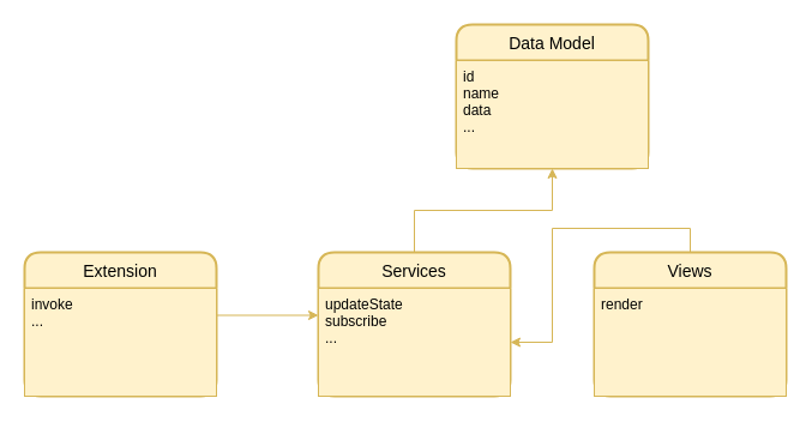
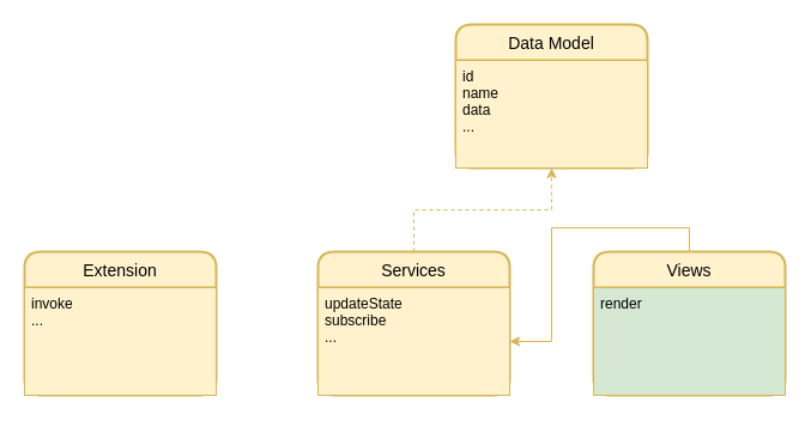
  <mxCell id="0" />
  <mxCell id="1" parent="0" />
- <mxCell id="2" style="edgeStyle=orthogonalEdgeStyle;rounded=0;orthogonalLoop=1;jettySize=auto;html=1;exitX=0.5;exitY=0;exitDx=0;exitDy=0;entryX=0.5;entryY=1;entryDx=0;entryDy=0;fillColor=#fff2cc;strokeColor=#d6b656;sketch=0;shadow=0;" edge="1" parent="1" source="3" target="6"><mxGeometry relative="1" as="geometry" /></mxCell>
+ <mxCell id="2" style="edgeStyle=orthogonalEdgeStyle;rounded=0;orthogonalLoop=1;jettySize=auto;html=1;exitX=0.5;exitY=0;exitDx=0;exitDy=0;entryX=0.5;entryY=1;entryDx=0;entryDy=0;fillColor=#fff2cc;strokeColor=#d6b656;sketch=0;shadow=0;dashed=1;" edge="1" parent="1" source="3" target="6"><mxGeometry relative="1" as="geometry" /></mxCell>
  <mxCell id="3" value="Services" style="swimlane;childLayout=stackLayout;horizontal=1;startSize=30;horizontalStack=0;rounded=1;fontSize=14;fontStyle=0;strokeWidth=2;resizeParent=0;resizeLast=1;shadow=0;dashed=0;align=center;fillColor=#fff2cc;strokeColor=#d6b656;sketch=0;" vertex="1" parent="1"><mxGeometry x="265" y="210" width="160" height="120" as="geometry" /></mxCell>
  <mxCell id="4" value="updateState&#10;subscribe&#10;..." style="align=left;strokeColor=#d6b656;fillColor=#fff2cc;spacingLeft=4;fontSize=12;verticalAlign=top;resizable=0;rotatable=0;part=1;sketch=0;shadow=0;" vertex="1" parent="3"><mxGeometry y="30" width="160" height="90" as="geometry" /></mxCell>
  <mxCell id="5" value="Data Model" style="swimlane;childLayout=stackLayout;horizontal=1;startSize=30;horizontalStack=0;rounded=1;fontSize=14;fontStyle=0;strokeWidth=2;resizeParent=0;resizeLast=1;shadow=0;dashed=0;align=center;fillColor=#fff2cc;strokeColor=#d6b656;sketch=0;" vertex="1" parent="1"><mxGeometry x="380" y="20" width="160" height="120" as="geometry" /></mxCell>
  <mxCell id="6" value="id&#10;name&#10;data&#10;..." style="align=left;strokeColor=#d6b656;fillColor=#fff2cc;spacingLeft=4;fontSize=12;verticalAlign=top;resizable=0;rotatable=0;part=1;sketch=0;shadow=0;" vertex="1" parent="5"><mxGeometry y="30" width="160" height="90" as="geometry" /></mxCell>
  <mxCell id="7" style="edgeStyle=orthogonalEdgeStyle;rounded=0;orthogonalLoop=1;jettySize=auto;html=1;exitX=0.5;exitY=0;exitDx=0;exitDy=0;fillColor=#fff2cc;strokeColor=#d6b656;sketch=0;shadow=0;" edge="1" parent="1" source="8" target="4"><mxGeometry relative="1" as="geometry" /></mxCell>
  <mxCell id="8" value="Views" style="swimlane;childLayout=stackLayout;horizontal=1;startSize=30;horizontalStack=0;rounded=1;fontSize=14;fontStyle=0;strokeWidth=2;resizeParent=0;resizeLast=1;shadow=0;dashed=0;align=center;fillColor=#fff2cc;strokeColor=#d6b656;sketch=0;" vertex="1" parent="1"><mxGeometry x="495" y="210" width="160" height="120" as="geometry" /></mxCell>
- <mxCell id="9" value="render" style="align=left;strokeColor=#d6b656;fillColor=#fff2cc;spacingLeft=4;fontSize=12;verticalAlign=top;resizable=0;rotatable=0;part=1;sketch=0;shadow=0;" vertex="1" parent="8"><mxGeometry y="30" width="160" height="90" as="geometry" /></mxCell>
+ <mxCell id="9" value="render" style="align=left;strokeColor=#d6b656;fillColor=#d5e8d4;spacingLeft=4;fontSize=12;verticalAlign=top;resizable=0;rotatable=0;part=1;sketch=0;shadow=0;" vertex="1" parent="8"><mxGeometry y="30" width="160" height="90" as="geometry" /></mxCell>
  <mxCell id="10" value="Extension" style="swimlane;childLayout=stackLayout;horizontal=1;startSize=30;horizontalStack=0;rounded=1;fontSize=14;fontStyle=0;strokeWidth=2;resizeParent=0;resizeLast=1;shadow=0;dashed=0;align=center;fillColor=#fff2cc;strokeColor=#d6b656;sketch=0;" vertex="1" parent="1"><mxGeometry x="20" y="210" width="160" height="120" as="geometry" /></mxCell>
  <mxCell id="11" value="invoke&#10;..." style="align=left;strokeColor=#d6b656;fillColor=#fff2cc;spacingLeft=4;fontSize=12;verticalAlign=top;resizable=0;rotatable=0;part=1;sketch=0;shadow=0;" vertex="1" parent="10"><mxGeometry y="30" width="160" height="90" as="geometry" /></mxCell>
- <mxCell id="12" style="edgeStyle=orthogonalEdgeStyle;rounded=0;orthogonalLoop=1;jettySize=auto;html=1;exitX=1;exitY=0.25;exitDx=0;exitDy=0;entryX=0;entryY=0.25;entryDx=0;entryDy=0;fillColor=#fff2cc;strokeColor=#d6b656;sketch=0;shadow=0;" edge="1" parent="1" source="11" target="4"><mxGeometry relative="1" as="geometry" /></mxCell>
